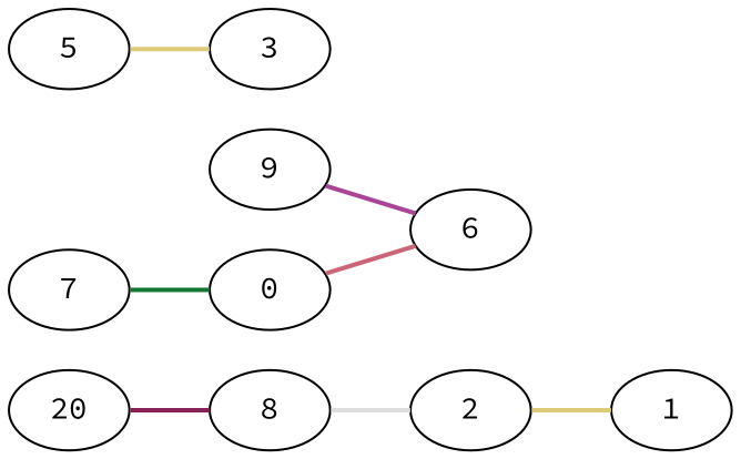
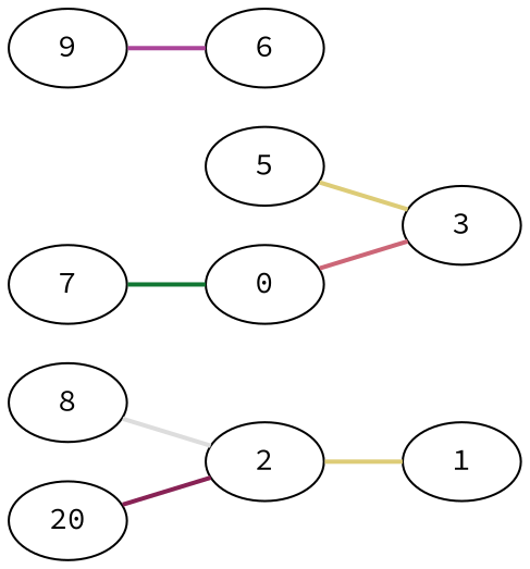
  graph {
    fontname="Source Code Pro"
    rankdir=LR
    node [fontname="Source Code Pro"]
    edge [color="#DDCC77" fontname="Source Code Pro" style=bold]
    2
    1
    n3 [label=0]
    3
    5
    7
    8
    9
    6
    n10 [label=20]
    2 -- 1
-   n3 -- 6 [color="#CC6677"]
+   n3 -- 3 [color="#CC6677"]
    5 -- 3
    7 -- n3 [color="#117733"]
    8 -- 2 [color="#DDDDDD"]
    9 -- 6 [color="#AA4499"]
-   n10 -- 8 [color="#882255"]
+   n10 -- 2 [color="#882255"]
  }
